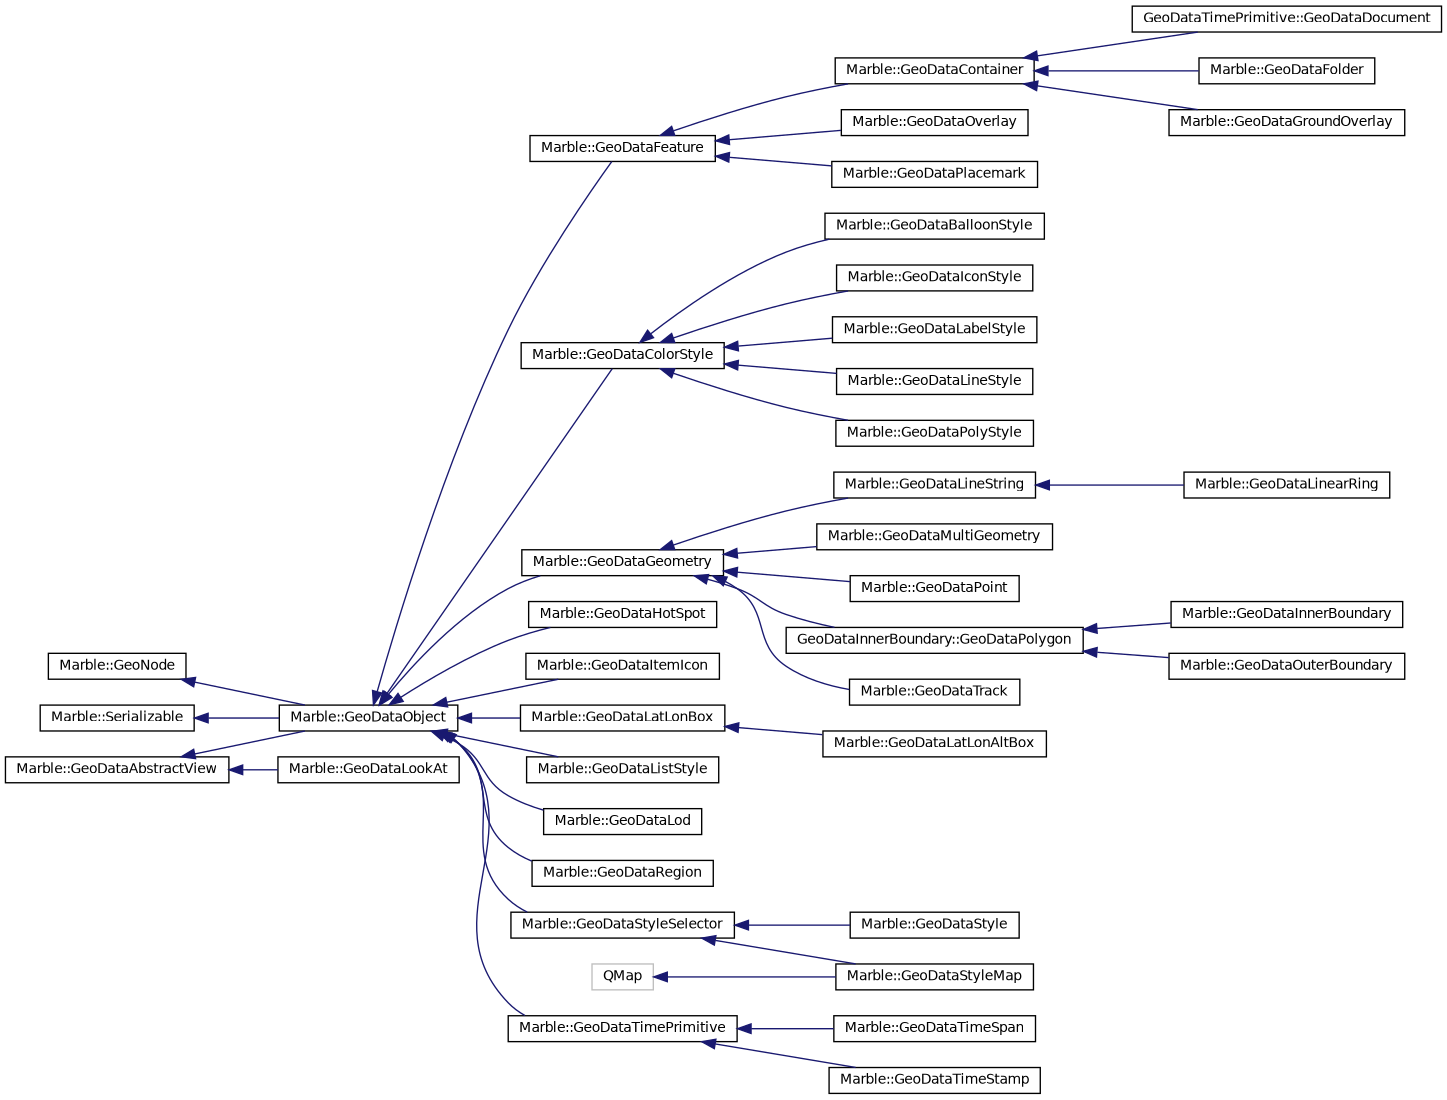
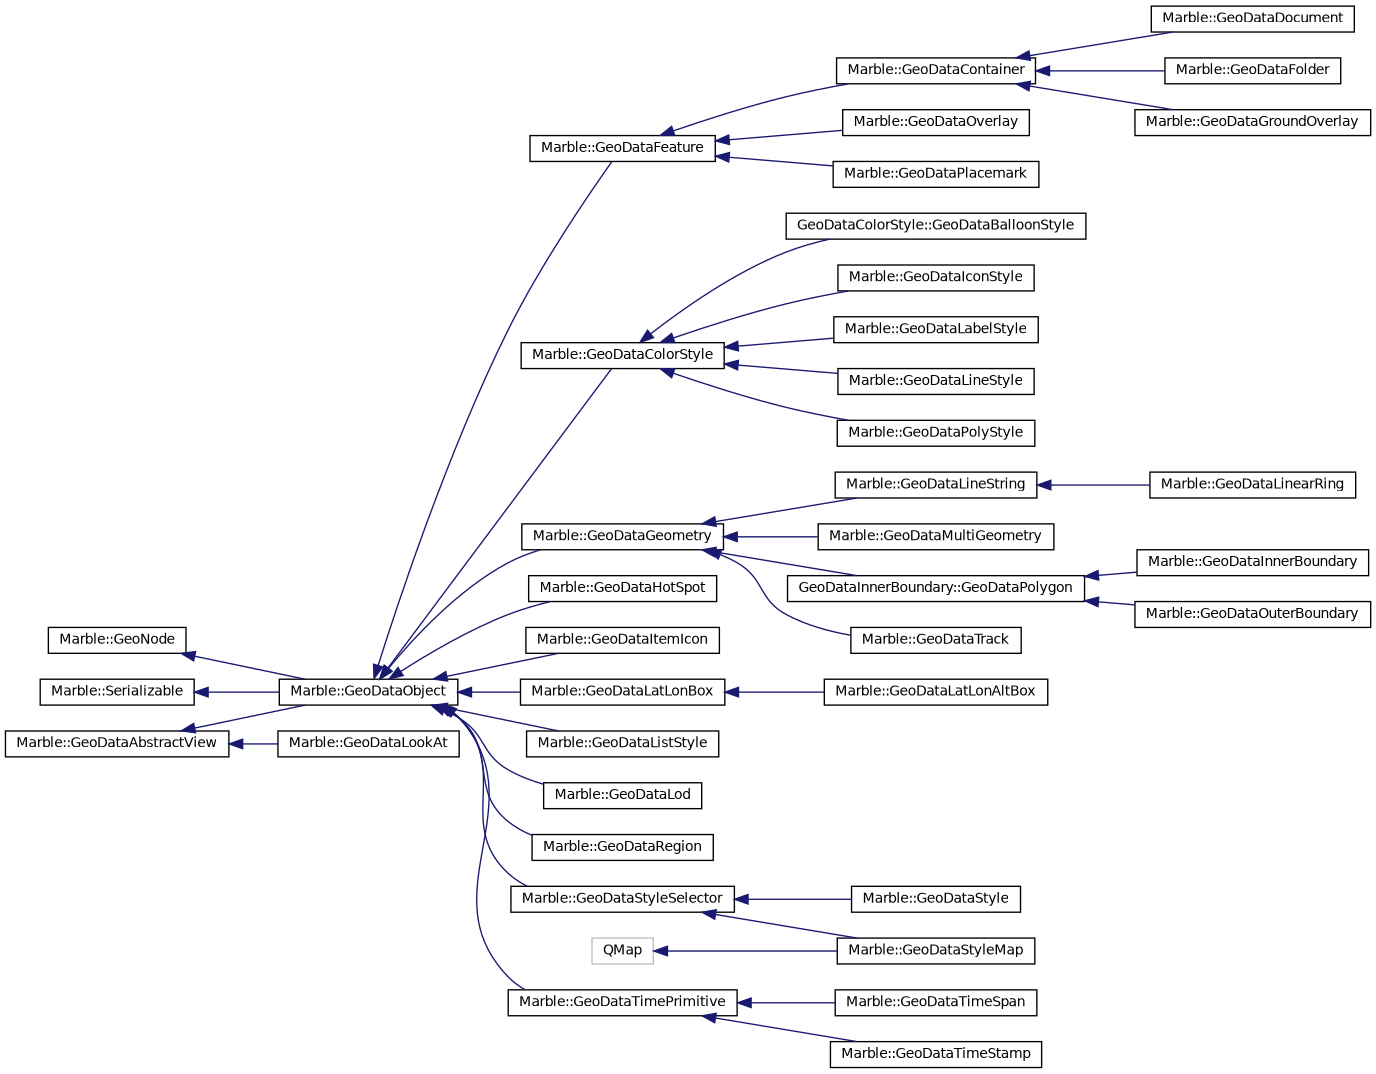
  digraph {
    rankdir=LR
    node [color=black fillcolor=white fontname=Helvetica fontsize=10 shape=record style=filled]
    edge [color=midnightblue dir=back fontname=Helvetica fontsize=10 labelfontname=Helvetica labelfontsize=10 style=solid]
-   n1 [height=0.2 label="GeoDataTimePrimitive::GeoDataDocument" width=0.4]
+   n1 [height=0.2 label="Marble::GeoDataDocument" width=0.4]
    n2 [height=0.2 label="Marble::GeoNode" width=0.4]
    n3 [height=0.2 label="Marble::GeoDataObject" width=0.4]
    n4 [height=0.2 label="Marble::GeoDataColorStyle" width=0.4]
    n5 [height=0.2 label="Marble::GeoDataFeature" width=0.4]
    n6 [height=0.2 label="Marble::GeoDataGeometry" width=0.4]
    n7 [height=0.2 label="Marble::GeoDataHotSpot" width=0.4]
    n8 [height=0.2 label="Marble::GeoDataItemIcon" width=0.4]
    n9 [height=0.2 label="Marble::GeoDataLatLonBox" width=0.4]
    n10 [height=0.2 label="Marble::GeoDataListStyle" width=0.4]
    n11 [height=0.2 label="Marble::GeoDataLod" width=0.4]
    n12 [height=0.2 label="Marble::GeoDataRegion" width=0.4]
    n13 [height=0.2 label="Marble::GeoDataStyleSelector" width=0.4]
    n14 [height=0.2 label="Marble::GeoDataTimePrimitive" width=0.4]
    n15 [height=0.2 label="Marble::GeoDataAbstractView" width=0.4]
    n16 [height=0.2 label="Marble::GeoDataLookAt" width=0.4]
-   n17 [height=0.2 label="Marble::GeoDataBalloonStyle" width=0.4]
+   n17 [height=0.2 label="GeoDataColorStyle::GeoDataBalloonStyle" width=0.4]
    n18 [height=0.2 label="Marble::GeoDataIconStyle" width=0.4]
    n19 [height=0.2 label="Marble::GeoDataLabelStyle" width=0.4]
    n20 [height=0.2 label="Marble::GeoDataLineStyle" width=0.4]
    n21 [height=0.2 label="Marble::GeoDataPolyStyle" width=0.4]
    n22 [height=0.2 label="Marble::GeoDataContainer" width=0.4]
    n23 [height=0.2 label="Marble::GeoDataOverlay" width=0.4]
    n24 [height=0.2 label="Marble::GeoDataPlacemark" width=0.4]
    n25 [height=0.2 label="Marble::GeoDataLineString" width=0.4]
    n26 [height=0.2 label="Marble::GeoDataMultiGeometry" width=0.4]
-   n27 [height=0.2 label="Marble::GeoDataPoint" width=0.4]
    n28 [height=0.2 label="GeoDataInnerBoundary::GeoDataPolygon" width=0.4]
    n29 [height=0.2 label="Marble::GeoDataTrack" width=0.4]
    n30 [height=0.2 label="Marble::GeoDataLatLonAltBox" width=0.4]
    n31 [height=0.2 label="Marble::GeoDataStyle" width=0.4]
    n32 [height=0.2 label="Marble::GeoDataStyleMap" width=0.4]
    n33 [height=0.2 label="Marble::GeoDataTimeSpan" width=0.4]
    n34 [height=0.2 label="Marble::GeoDataTimeStamp" width=0.4]
    n35 [height=0.2 label="Marble::GeoDataFolder" width=0.4]
    n36 [height=0.2 label="Marble::GeoDataGroundOverlay" width=0.4]
    n37 [height=0.2 label="Marble::GeoDataLinearRing" width=0.4]
    n38 [height=0.2 label="Marble::GeoDataInnerBoundary" width=0.4]
    n39 [height=0.2 label="Marble::GeoDataOuterBoundary" width=0.4]
    n40 [color=grey75 height=0.2 label=QMap width=0.4]
    n41 [height=0.2 label="Marble::Serializable" width=0.4]
    n2 -> n3
    n3 -> n4
    n3 -> n5
    n3 -> n6
    n3 -> n7
    n3 -> n8
    n3 -> n9
    n3 -> n10
    n3 -> n11
    n3 -> n12
    n3 -> n13
    n3 -> n14
    n4 -> n17
    n4 -> n18
    n4 -> n19
    n4 -> n20
    n4 -> n21
    n5 -> n22
    n5 -> n23
    n5 -> n24
    n6 -> n25
    n6 -> n26
-   n6 -> n27
    n6 -> n28
    n6 -> n29
    n9 -> n30
    n13 -> n31
    n13 -> n32
    n14 -> n33
    n14 -> n34
    n15 -> n3
    n15 -> n16
    n22 -> n1
    n22 -> n35
    n22 -> n36
    n25 -> n37
    n28 -> n38
    n28 -> n39
    n40 -> n32
    n41 -> n3
  }
